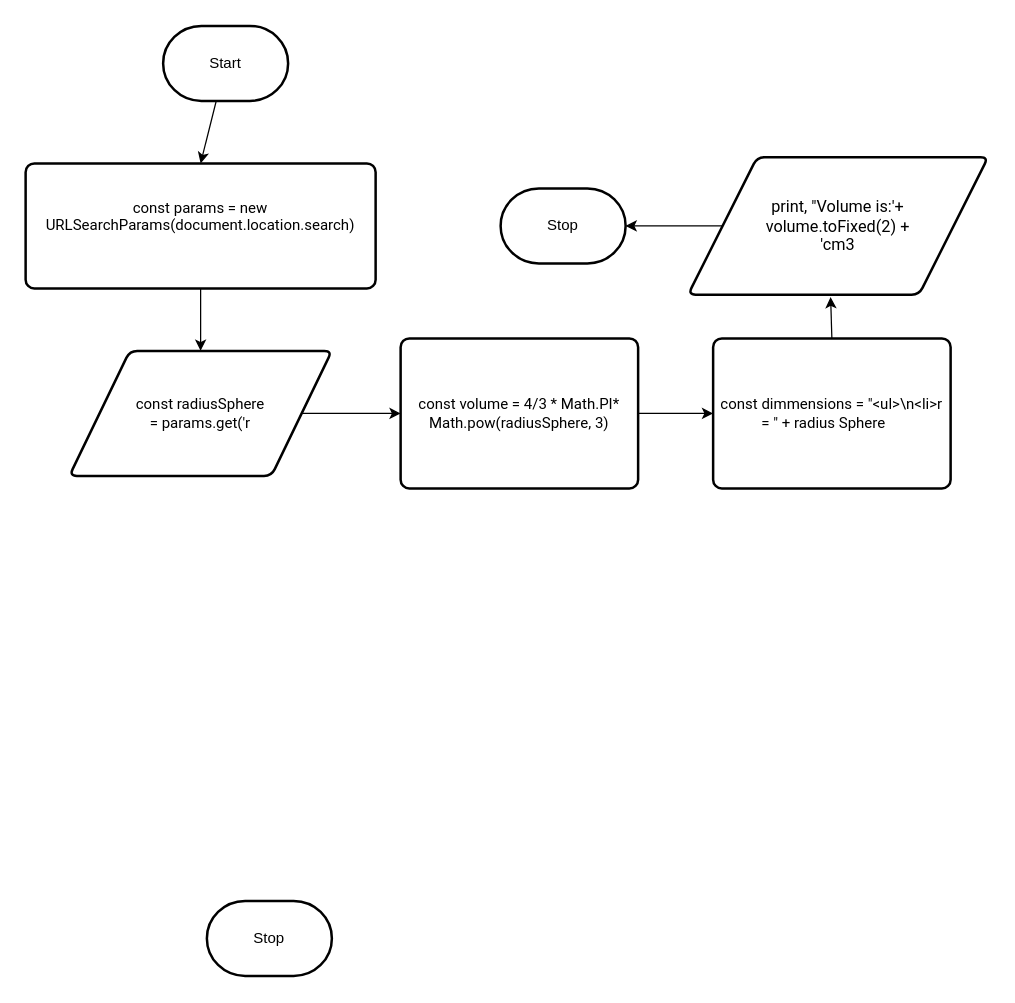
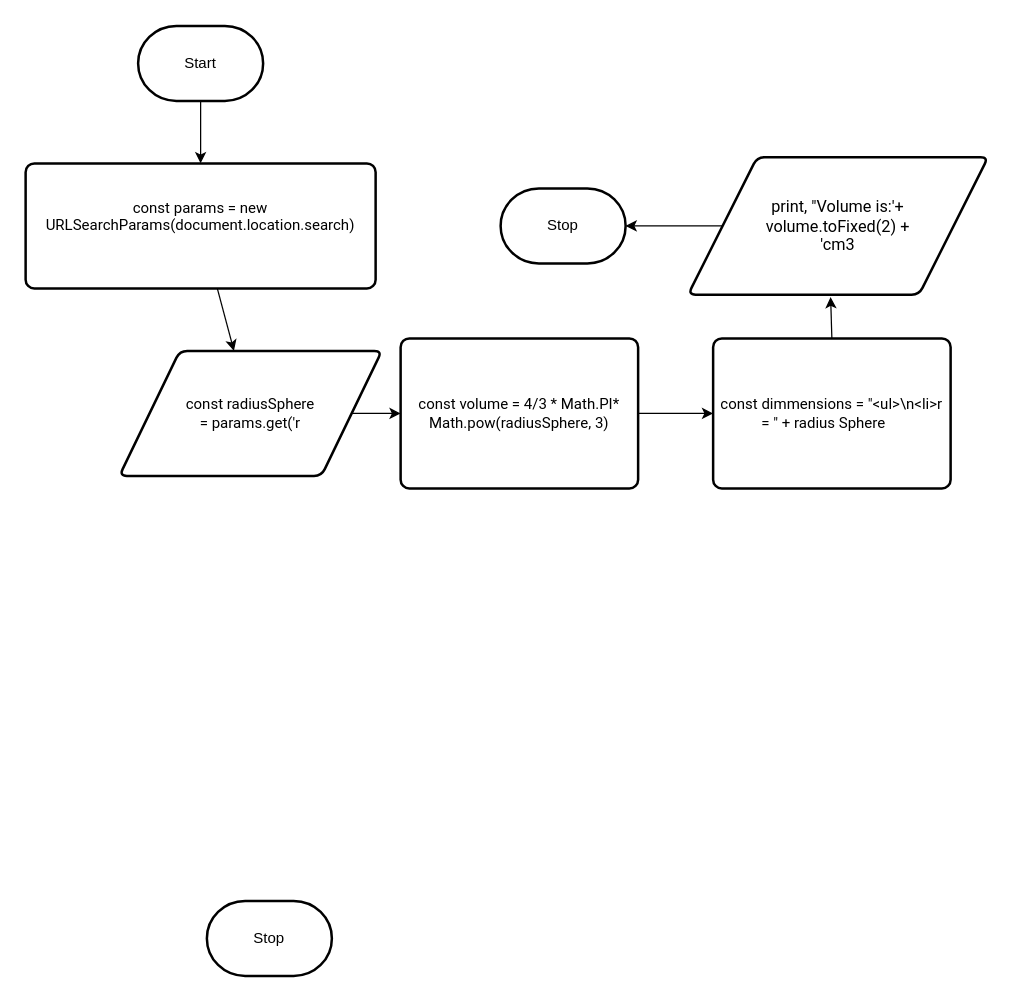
  <mxCell id="0" />
  <mxCell id="1" parent="0" />
  <mxCell id="2" style="edgeStyle=none;html=1;entryX=0.5;entryY=0;entryDx=0;entryDy=0;" parent="1" source="3" target="5" edge="1"><mxGeometry relative="1" as="geometry"><mxPoint x="310" y="270" as="targetPoint" /></mxGeometry></mxCell>
- <mxCell id="3" value="Start" style="strokeWidth=2;html=1;shape=mxgraph.flowchart.terminator;whiteSpace=wrap;" parent="1" vertex="1"><mxGeometry x="130" y="20" width="100" height="60" as="geometry" /></mxCell>
+ <mxCell id="3" value="Start" style="strokeWidth=2;html=1;shape=mxgraph.flowchart.terminator;whiteSpace=wrap;" parent="1" vertex="1"><mxGeometry x="110" y="20" width="100" height="60" as="geometry" /></mxCell>
  <mxCell id="4" style="edgeStyle=none;html=1;" parent="1" source="5" target="7" edge="1"><mxGeometry relative="1" as="geometry" /></mxCell>
  <mxCell id="5" value="&lt;span style=&quot;font-family: &amp;#34;roboto&amp;#34; , sans-serif ; text-align: left&quot;&gt;const params = new URLSearchParams(document.location.search)&lt;br&gt;&lt;br&gt;&lt;/span&gt;" style="rounded=1;whiteSpace=wrap;html=1;absoluteArcSize=1;arcSize=14;strokeWidth=2;" parent="1" vertex="1"><mxGeometry x="20" y="130" width="280" height="100" as="geometry" /></mxCell>
  <mxCell id="6" style="edgeStyle=none;html=1;entryX=0;entryY=0.5;entryDx=0;entryDy=0;" parent="1" source="7" target="9" edge="1"><mxGeometry relative="1" as="geometry"><mxPoint x="240" y="570" as="targetPoint" /></mxGeometry></mxCell>
- <mxCell id="7" value="&lt;span style=&quot;font-family: &amp;#34;roboto&amp;#34; , sans-serif ; text-align: left&quot;&gt;&lt;font style=&quot;font-size: 12px&quot;&gt;const radiusSphere&lt;br/&gt;= params.get('r&lt;/font&gt;&lt;/span&gt;" style="shape=parallelogram;html=1;strokeWidth=2;perimeter=parallelogramPerimeter;whiteSpace=wrap;rounded=1;arcSize=12;size=0.23;" parent="1" vertex="1"><mxGeometry x="55" y="280" width="210" height="100" as="geometry" /></mxCell>
+ <mxCell id="7" value="&lt;span style=&quot;font-family: &amp;#34;roboto&amp;#34; , sans-serif ; text-align: left&quot;&gt;&lt;font style=&quot;font-size: 12px&quot;&gt;const radiusSphere&lt;br/&gt;= params.get('r&lt;/font&gt;&lt;/span&gt;" style="shape=parallelogram;html=1;strokeWidth=2;perimeter=parallelogramPerimeter;whiteSpace=wrap;rounded=1;arcSize=12;size=0.23;" parent="1" vertex="1"><mxGeometry x="95" y="280" width="210" height="100" as="geometry" /></mxCell>
  <mxCell id="8" value="Stop" style="strokeWidth=2;html=1;shape=mxgraph.flowchart.terminator;whiteSpace=wrap;" parent="1" vertex="1"><mxGeometry x="165" y="720" width="100" height="60" as="geometry" /></mxCell>
  <mxCell id="9" value="&lt;span style=&quot;font-family: &amp;#34;roboto&amp;#34; , sans-serif ; text-align: left&quot;&gt;&lt;font style=&quot;font-size: 12px&quot;&gt;const volume = 4/3 * Math.PI* Math.pow(radiusSphere, 3)&lt;/font&gt;&lt;/span&gt;" style="rounded=1;whiteSpace=wrap;html=1;absoluteArcSize=1;arcSize=14;strokeWidth=2;labelBackgroundColor=none;fontSize=12;" vertex="1" parent="1"><mxGeometry x="320" y="270" width="190" height="120" as="geometry" /></mxCell>
  <mxCell id="10" value="&lt;div style=&quot;text-align: left&quot;&gt;&lt;span&gt;&lt;font face=&quot;roboto, sans-serif&quot;&gt;const dimmensions = &quot;&amp;lt;ul&amp;gt;\n&amp;lt;li&amp;gt;r&lt;/font&gt;&lt;/span&gt;&lt;/div&gt;&lt;div style=&quot;text-align: left&quot;&gt;&lt;span&gt;&lt;font face=&quot;roboto, sans-serif&quot;&gt;&amp;nbsp; &amp;nbsp; &amp;nbsp; &amp;nbsp; &amp;nbsp; &amp;nbsp;= &quot; + radius Sphere&lt;/font&gt;&lt;/span&gt;&lt;/div&gt;" style="rounded=1;whiteSpace=wrap;html=1;absoluteArcSize=1;arcSize=14;strokeWidth=2;labelBackgroundColor=none;fontSize=12;" vertex="1" parent="1"><mxGeometry x="570" y="270" width="190" height="120" as="geometry" /></mxCell>
  <mxCell id="11" style="edgeStyle=none;html=1;entryX=0;entryY=0.5;entryDx=0;entryDy=0;exitX=1;exitY=0.5;exitDx=0;exitDy=0;" edge="1" parent="1" source="9" target="10"><mxGeometry relative="1" as="geometry"><mxPoint x="570" y="500" as="sourcePoint" /><mxPoint x="649.15" y="500" as="targetPoint" /></mxGeometry></mxCell>
  <mxCell id="12" value="&lt;span style=&quot;font-family: &amp;#34;roboto&amp;#34; , sans-serif ; text-align: left ; font-size: 13px&quot;&gt;&lt;font style=&quot;font-size: 13px&quot;&gt;print, &quot;Volume is:'+ &lt;br&gt;volume.toFixed(2) +&lt;br&gt;'cm3&lt;/font&gt;&lt;/span&gt;" style="shape=parallelogram;html=1;strokeWidth=2;perimeter=parallelogramPerimeter;whiteSpace=wrap;rounded=1;arcSize=12;size=0.23;labelBackgroundColor=none;fontSize=12;" vertex="1" parent="1"><mxGeometry x="550" y="125" width="240" height="110" as="geometry" /></mxCell>
  <mxCell id="13" style="edgeStyle=none;html=1;exitX=0.5;exitY=0;exitDx=0;exitDy=0;entryX=0.475;entryY=1.018;entryDx=0;entryDy=0;entryPerimeter=0;" edge="1" parent="1" source="10" target="12"><mxGeometry relative="1" as="geometry"><mxPoint x="480" y="170" as="sourcePoint" /><mxPoint x="480" y="220" as="targetPoint" /></mxGeometry></mxCell>
  <mxCell id="14" value="Stop" style="strokeWidth=2;html=1;shape=mxgraph.flowchart.terminator;whiteSpace=wrap;" vertex="1" parent="1"><mxGeometry x="400" y="150" width="100" height="60" as="geometry" /></mxCell>
  <mxCell id="15" style="edgeStyle=none;html=1;entryX=1;entryY=0.5;entryDx=0;entryDy=0;exitX=0;exitY=0.5;exitDx=0;exitDy=0;entryPerimeter=0;" edge="1" parent="1" source="12" target="14"><mxGeometry relative="1" as="geometry"><mxPoint x="540" y="200" as="sourcePoint" /><mxPoint x="600" y="200" as="targetPoint" /></mxGeometry></mxCell>
